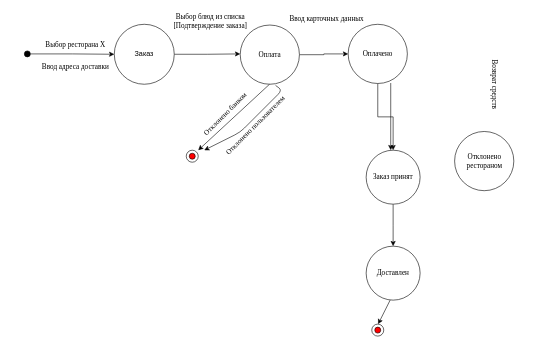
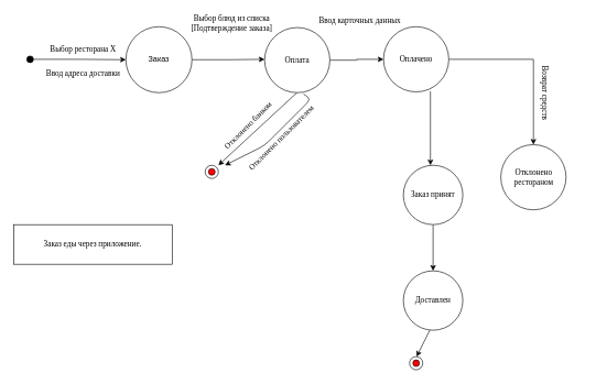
  <mxCell id="0" />
  <mxCell id="1" parent="0" />
  <mxCell id="2" value="" style="edgeStyle=orthogonalEdgeStyle;rounded=0;orthogonalLoop=1;jettySize=auto;html=1;" edge="1" parent="1" source="3" target="5"><mxGeometry relative="1" as="geometry" /></mxCell>
  <mxCell id="3" value="" style="ellipse;whiteSpace=wrap;html=1;aspect=fixed;fillColor=#000000;" vertex="1" parent="1"><mxGeometry x="40" y="84.38" width="10" height="10" as="geometry" /></mxCell>
  <mxCell id="4" style="edgeStyle=orthogonalEdgeStyle;rounded=0;orthogonalLoop=1;jettySize=auto;html=1;fontFamily=Comic Sans MS;" edge="1" parent="1" source="5"><mxGeometry relative="1" as="geometry"><mxPoint x="400" y="89.4" as="targetPoint" /></mxGeometry></mxCell>
  <mxCell id="5" value="Заказ" style="ellipse;whiteSpace=wrap;html=1;aspect=fixed;fillColor=#FFFFFF;" vertex="1" parent="1"><mxGeometry x="190" y="40" width="100" height="100" as="geometry" /></mxCell>
+ <mxCell id="6" value="Заказ еды через приложение." style="rounded=0;whiteSpace=wrap;html=1;strokeColor=#000000;fillColor=#FFFFFF;fontFamily=Comic Sans MS;" vertex="1" parent="1"><mxGeometry x="20" y="340" width="240" height="60" as="geometry" /></mxCell>
  <mxCell id="7" value="Выбор ресторана Х" style="text;html=1;align=center;verticalAlign=middle;resizable=0;points=[];autosize=1;strokeColor=none;fontFamily=Comic Sans MS;rotation=0;" vertex="1" parent="1"><mxGeometry x="60" y="64.38" width="130" height="20" as="geometry" /></mxCell>
  <mxCell id="8" value="Ввод адреса доставки" style="text;html=1;align=center;verticalAlign=middle;resizable=0;points=[];autosize=1;strokeColor=none;fontFamily=Comic Sans MS;rotation=0;" vertex="1" parent="1"><mxGeometry x="55" y="100.63" width="140" height="20" as="geometry" /></mxCell>
  <mxCell id="9" value="" style="edgeStyle=orthogonalEdgeStyle;rounded=0;orthogonalLoop=1;jettySize=auto;html=1;fontFamily=Comic Sans MS;" edge="1" parent="1" source="10" target="13"><mxGeometry relative="1" as="geometry" /></mxCell>
  <mxCell id="10" value="Оплата" style="ellipse;whiteSpace=wrap;html=1;aspect=fixed;fontFamily=Comic Sans MS;strokeColor=#000000;fillColor=#FFFFFF;" vertex="1" parent="1"><mxGeometry x="400" y="41.25" width="98.75" height="98.75" as="geometry" /></mxCell>
  <mxCell id="11" value="Выбор блюд из списка&lt;br&gt;[Подтверждение заказа]" style="text;html=1;align=center;verticalAlign=middle;resizable=0;points=[];autosize=1;strokeColor=none;fontFamily=Comic Sans MS;rotation=0;" vertex="1" parent="1"><mxGeometry x="270" y="20" width="160" height="30" as="geometry" /></mxCell>
- <mxCell id="12" value="" style="edgeStyle=orthogonalEdgeStyle;rounded=0;orthogonalLoop=1;jettySize=auto;html=1;fontFamily=Comic Sans MS;" edge="1" parent="1" source="13" target="17"><mxGeometry relative="1" as="geometry" /></mxCell>
+ <mxCell id="12" value="" style="edgeStyle=orthogonalEdgeStyle;rounded=0;orthogonalLoop=1;jettySize=auto;html=1;fontFamily=Comic Sans MS;" edge="1" parent="1" source="13" target="19"><mxGeometry relative="1" as="geometry" /></mxCell>
  <mxCell id="13" value="Оплачено" style="ellipse;whiteSpace=wrap;html=1;aspect=fixed;fontFamily=Comic Sans MS;strokeColor=#000000;fillColor=#FFFFFF;" vertex="1" parent="1"><mxGeometry x="580" y="40" width="98.75" height="98.75" as="geometry" /></mxCell>
  <mxCell id="14" value="Ввод карточных данных" style="text;html=1;align=center;verticalAlign=middle;resizable=0;points=[];autosize=1;strokeColor=none;fontFamily=Comic Sans MS;rotation=0;" vertex="1" parent="1"><mxGeometry x="469.38" y="21.25" width="150" height="20" as="geometry" /></mxCell>
  <mxCell id="15" value="" style="endArrow=classic;html=1;fontFamily=Comic Sans MS;exitX=0.719;exitY=0.992;exitDx=0;exitDy=0;exitPerimeter=0;" edge="1" parent="1" source="13"><mxGeometry width="50" height="50" relative="1" as="geometry"><mxPoint x="780" y="130" as="sourcePoint" /><mxPoint x="651" y="250" as="targetPoint" /></mxGeometry></mxCell>
  <mxCell id="16" value="" style="edgeStyle=orthogonalEdgeStyle;rounded=0;orthogonalLoop=1;jettySize=auto;html=1;fontFamily=Comic Sans MS;" edge="1" parent="1" source="17"><mxGeometry relative="1" as="geometry"><mxPoint x="655" y="410" as="targetPoint" /></mxGeometry></mxCell>
  <mxCell id="17" value="Заказ принят" style="ellipse;whiteSpace=wrap;html=1;aspect=fixed;fontFamily=Comic Sans MS;strokeColor=#000000;fillColor=#FFFFFF;" vertex="1" parent="1"><mxGeometry x="610" y="250" width="90" height="90" as="geometry" /></mxCell>
  <mxCell id="18" value="Доставлен" style="ellipse;whiteSpace=wrap;html=1;aspect=fixed;fontFamily=Comic Sans MS;strokeColor=#000000;fillColor=#FFFFFF;" vertex="1" parent="1"><mxGeometry x="610" y="410" width="90" height="90" as="geometry" /></mxCell>
  <mxCell id="19" value="Отклонено рестораном" style="ellipse;whiteSpace=wrap;html=1;aspect=fixed;fontFamily=Comic Sans MS;strokeColor=#000000;fillColor=#FFFFFF;" vertex="1" parent="1"><mxGeometry x="757.5" y="218.75" width="98.75" height="98.75" as="geometry" /></mxCell>
  <mxCell id="20" value="Возврат средств" style="text;html=1;align=center;verticalAlign=middle;resizable=0;points=[];autosize=1;strokeColor=none;fontFamily=Comic Sans MS;rotation=90;" vertex="1" parent="1"><mxGeometry x="770" y="130" width="110" height="20" as="geometry" /></mxCell>
  <mxCell id="21" value="" style="endArrow=classic;html=1;fontFamily=Comic Sans MS;" edge="1" parent="1"><mxGeometry width="50" height="50" relative="1" as="geometry"><mxPoint x="448.87" y="140" as="sourcePoint" /><mxPoint x="330" y="250" as="targetPoint" /></mxGeometry></mxCell>
  <mxCell id="22" value="Отклонено банком&lt;br&gt;" style="text;html=1;align=center;verticalAlign=middle;resizable=0;points=[];autosize=1;strokeColor=none;fontFamily=Comic Sans MS;rotation=-45;" vertex="1" parent="1"><mxGeometry x="315" y="180" width="120" height="20" as="geometry" /></mxCell>
  <mxCell id="23" value="" style="endArrow=classic;html=1;fontFamily=Comic Sans MS;exitX=0.597;exitY=1.02;exitDx=0;exitDy=0;exitPerimeter=0;" edge="1" parent="1" source="10"><mxGeometry width="50" height="50" relative="1" as="geometry"><mxPoint x="495" y="168.75" as="sourcePoint" /><mxPoint x="340" y="250" as="targetPoint" /><Array as="points"><mxPoint x="470" y="150" /><mxPoint x="400" y="220" /></Array></mxGeometry></mxCell>
  <mxCell id="24" value="Отклонено пользователем" style="text;html=1;align=center;verticalAlign=middle;resizable=0;points=[];autosize=1;strokeColor=none;fontFamily=Comic Sans MS;rotation=-45;" vertex="1" parent="1"><mxGeometry x="340" y="198.75" width="170" height="20" as="geometry" /></mxCell>
  <mxCell id="25" value="" style="ellipse;whiteSpace=wrap;html=1;aspect=fixed;fontFamily=Comic Sans MS;strokeColor=#000000;fillColor=#FFFFFF;" vertex="1" parent="1"><mxGeometry x="310" y="250" width="20" height="20" as="geometry" /></mxCell>
  <mxCell id="26" value="" style="ellipse;whiteSpace=wrap;html=1;aspect=fixed;fontFamily=Comic Sans MS;strokeColor=#000000;fillColor=#FF0000;" vertex="1" parent="1"><mxGeometry x="315" y="255" width="10" height="10" as="geometry" /></mxCell>
  <mxCell id="27" value="" style="endArrow=classic;html=1;fontFamily=Comic Sans MS;" edge="1" parent="1"><mxGeometry width="50" height="50" relative="1" as="geometry"><mxPoint x="650" y="500" as="sourcePoint" /><mxPoint x="630" y="540" as="targetPoint" /></mxGeometry></mxCell>
  <mxCell id="28" value="" style="ellipse;whiteSpace=wrap;html=1;aspect=fixed;fontFamily=Comic Sans MS;strokeColor=#000000;fillColor=#FFFFFF;" vertex="1" parent="1"><mxGeometry x="619.38" y="540" width="20" height="20" as="geometry" /></mxCell>
  <mxCell id="29" value="" style="ellipse;whiteSpace=wrap;html=1;aspect=fixed;fontFamily=Comic Sans MS;strokeColor=#000000;fillColor=#FF0000;" vertex="1" parent="1"><mxGeometry x="624.38" y="545" width="10" height="10" as="geometry" /></mxCell>
